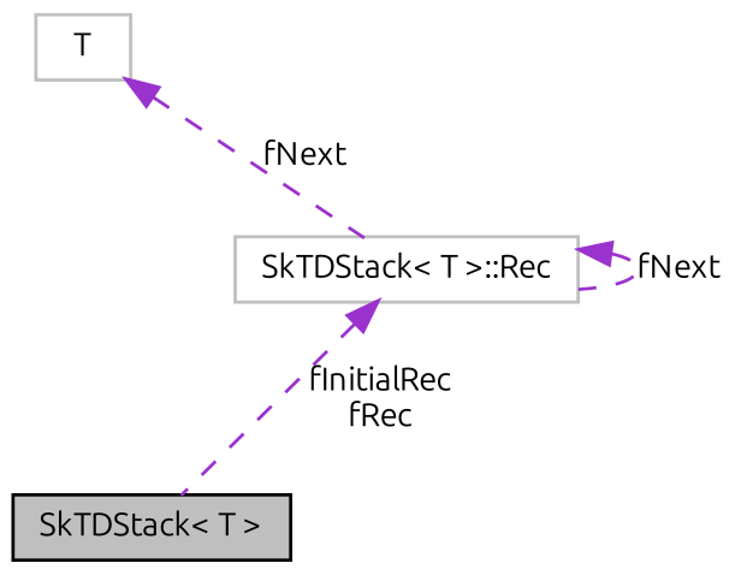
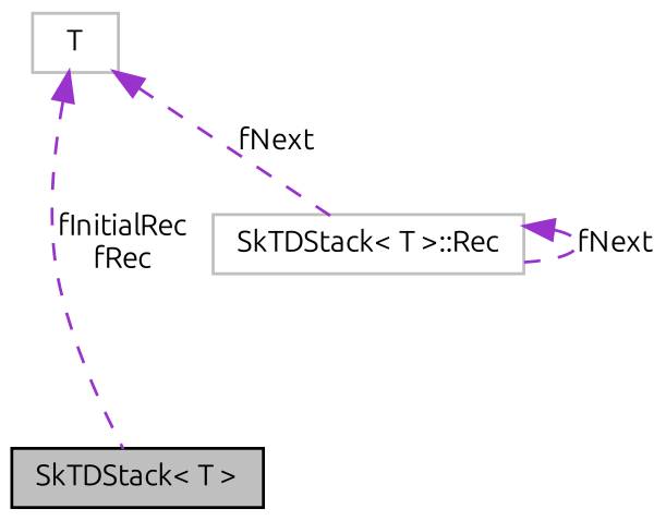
  digraph {
    fontname=Ubuntu
    node [color=grey75 fillcolor=white fontname=Ubuntu fontsize=10 shape=record style=filled]
    edge [color=darkorchid3 dir=back fontname=Ubuntu fontsize=10 labelfontname=FreeSans labelfontsize=10 style=dashed]
    n1 [color=black fillcolor=grey75 fontcolor=black height=0.2 label="SkTDStack\< T \>" width=0.4]
    n2 [height=0.2 label="SkTDStack\< T \>::Rec" width=0.4]
    n3 [height=0.2 label=T width=0.4]
-   n2 -> n1 [label="fInitialRec\nfRec"]
+   n3 -> n1 [label="fInitialRec\nfRec"]
    n2 -> n2 [label=fNext]
    n3 -> n2 [label=fNext]
  }
